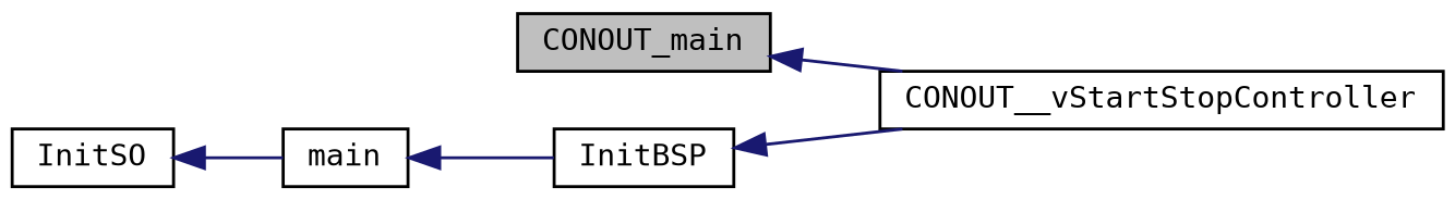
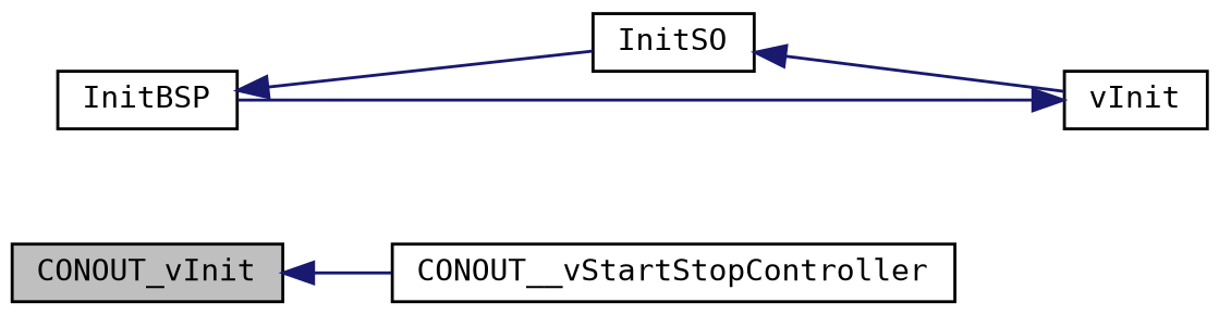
  digraph {
    fontname="DejaVu Sans Mono"
    rankdir=LR
    node [color=black fillcolor=white fontname="DejaVu Sans Mono" fontsize=10 shape=record style=filled]
    edge [color=midnightblue dir=back fontname="DejaVu Sans Mono" fontsize=10 labelfontname=Helvetica labelfontsize=10 style=solid]
-   n1 [fillcolor=grey75 fontcolor=black height=0.2 label=CONOUT_main width=0.4]
+   n1 [fillcolor=grey75 fontcolor=black height=0.2 label=CONOUT_vInit width=0.4]
    n2 [height=0.2 label=CONOUT__vStartStopController width=0.4]
    n3 [height=0.2 label=InitBSP width=0.4]
    n4 [height=0.2 label=InitSO width=0.4]
-   n5 [height=0.2 label=main width=0.4]
+   n5 [height=0.2 label=vInit width=0.4]
    n1 -> n2
-   n3 -> n2
+   n3 -> n4
    n4 -> n5
    n5 -> n3
  }
